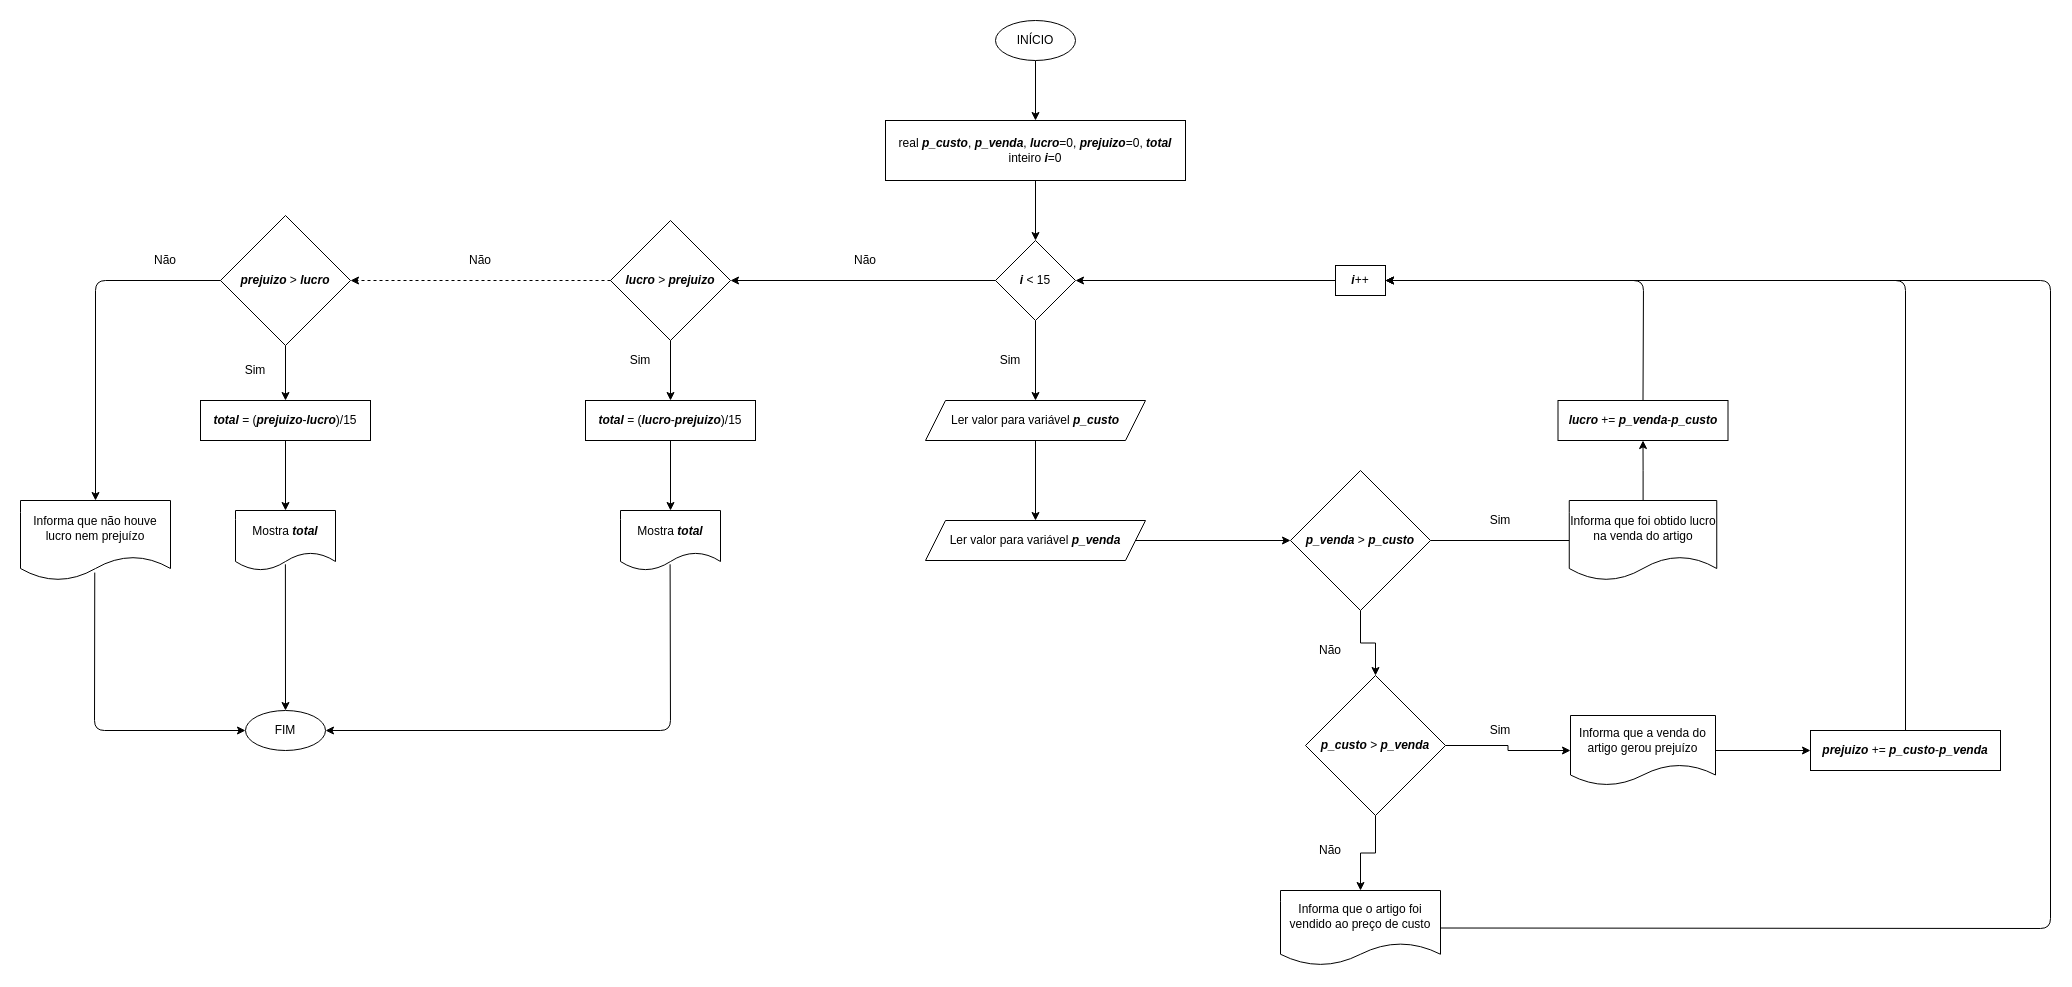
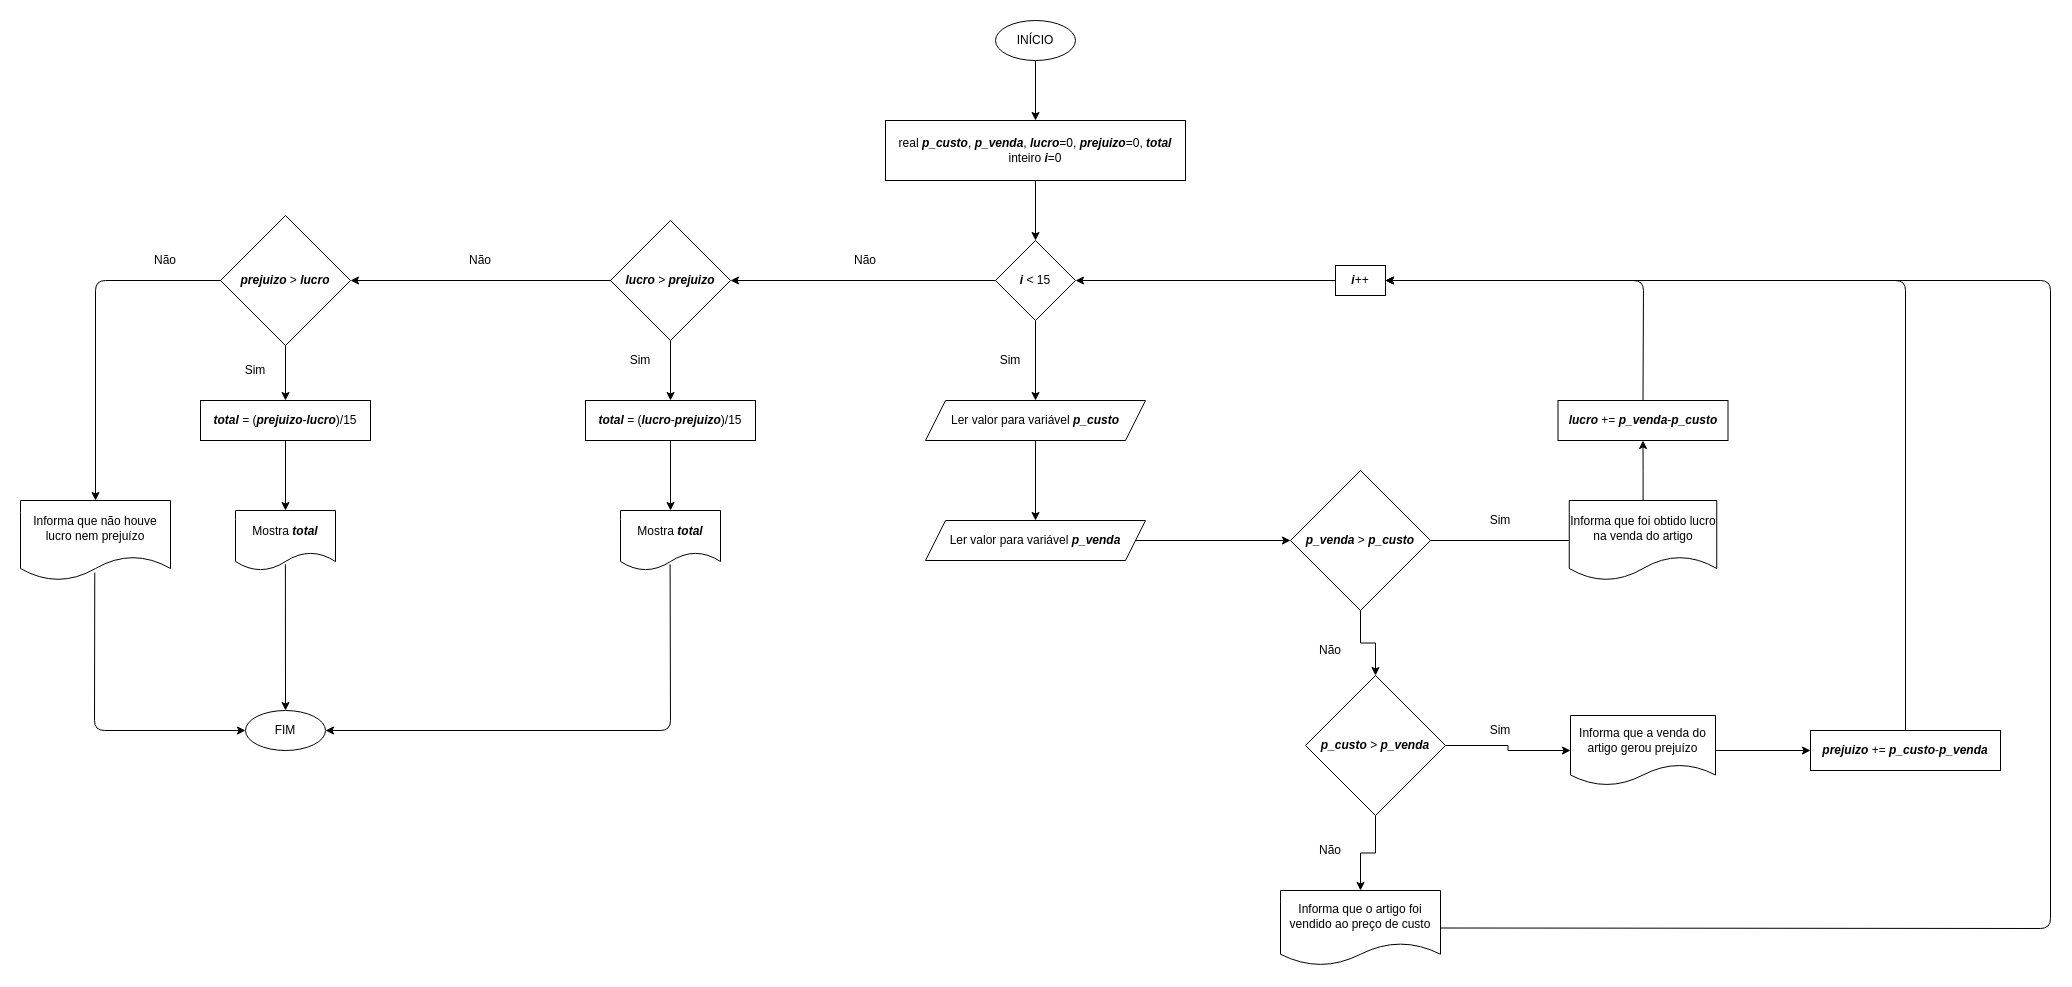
  <mxCell id="0" />
  <mxCell id="1" parent="0" />
  <mxCell id="2" value="" style="edgeStyle=orthogonalEdgeStyle;rounded=0;orthogonalLoop=1;jettySize=auto;html=1;" edge="1" parent="1" source="3" target="4"><mxGeometry relative="1" as="geometry" /></mxCell>
  <mxCell id="3" value="INÍCIO" style="ellipse;whiteSpace=wrap;html=1;" vertex="1" parent="1"><mxGeometry x="995" y="20" width="80" height="40" as="geometry" /></mxCell>
  <mxCell id="4" value="real &lt;i&gt;&lt;b&gt;p_custo&lt;/b&gt;&lt;/i&gt;, &lt;b&gt;&lt;i&gt;p_venda&lt;/i&gt;&lt;/b&gt;, &lt;i&gt;&lt;b&gt;lucro&lt;/b&gt;&lt;/i&gt;=0, &lt;b&gt;&lt;i&gt;prejuizo&lt;/i&gt;&lt;/b&gt;=0, &lt;b style=&quot;font-style: italic&quot;&gt;total&lt;/b&gt;&lt;br&gt;inteiro &lt;b style=&quot;font-style: italic&quot;&gt;i&lt;/b&gt;=0" style="rounded=0;whiteSpace=wrap;html=1;" vertex="1" parent="1"><mxGeometry x="885" y="120" width="300" height="60" as="geometry" /></mxCell>
  <mxCell id="5" value="" style="edgeStyle=orthogonalEdgeStyle;rounded=0;orthogonalLoop=1;jettySize=auto;html=1;" edge="1" parent="1" source="6" target="8"><mxGeometry relative="1" as="geometry" /></mxCell>
  <mxCell id="6" value="&lt;b&gt;&lt;i&gt;i&lt;/i&gt;&lt;/b&gt; &amp;lt; 15" style="rhombus;whiteSpace=wrap;html=1;" vertex="1" parent="1"><mxGeometry x="995" y="240" width="80" height="80" as="geometry" /></mxCell>
  <mxCell id="7" value="" style="edgeStyle=orthogonalEdgeStyle;rounded=0;orthogonalLoop=1;jettySize=auto;html=1;" edge="1" parent="1" source="8" target="10"><mxGeometry relative="1" as="geometry" /></mxCell>
  <mxCell id="8" value="Ler valor para variável &lt;b&gt;&lt;i&gt;p_custo&lt;/i&gt;&lt;/b&gt;" style="shape=parallelogram;perimeter=parallelogramPerimeter;whiteSpace=wrap;html=1;fixedSize=1;" vertex="1" parent="1"><mxGeometry x="925" y="400" width="220" height="40" as="geometry" /></mxCell>
  <mxCell id="9" value="" style="edgeStyle=orthogonalEdgeStyle;rounded=0;orthogonalLoop=1;jettySize=auto;html=1;" edge="1" parent="1" source="10" target="13"><mxGeometry relative="1" as="geometry" /></mxCell>
  <mxCell id="10" value="Ler valor para variável &lt;b&gt;&lt;i&gt;p_venda&lt;/i&gt;&lt;/b&gt;" style="shape=parallelogram;perimeter=parallelogramPerimeter;whiteSpace=wrap;html=1;fixedSize=1;" vertex="1" parent="1"><mxGeometry x="925" y="520" width="220" height="40" as="geometry" /></mxCell>
  <mxCell id="11" value="" style="edgeStyle=orthogonalEdgeStyle;rounded=0;orthogonalLoop=1;jettySize=auto;html=1;endArrow=none;" edge="1" parent="1" source="13" target="15"><mxGeometry relative="1" as="geometry" /></mxCell>
  <mxCell id="12" value="" style="edgeStyle=orthogonalEdgeStyle;rounded=0;orthogonalLoop=1;jettySize=auto;html=1;" edge="1" parent="1" source="13" target="19"><mxGeometry relative="1" as="geometry" /></mxCell>
  <mxCell id="13" value="&lt;b&gt;&lt;i&gt;p_venda&lt;/i&gt;&lt;/b&gt; &amp;gt; &lt;b&gt;&lt;i&gt;p_custo&lt;/i&gt;&lt;/b&gt;" style="rhombus;whiteSpace=wrap;html=1;" vertex="1" parent="1"><mxGeometry x="1290" y="470" width="140" height="140" as="geometry" /></mxCell>
  <mxCell id="14" value="" style="edgeStyle=orthogonalEdgeStyle;rounded=0;orthogonalLoop=1;jettySize=auto;html=1;" edge="1" parent="1" source="15" target="16"><mxGeometry relative="1" as="geometry" /></mxCell>
  <mxCell id="15" value="Informa que foi obtido lucro na venda do artigo" style="shape=document;whiteSpace=wrap;html=1;boundedLbl=1;" vertex="1" parent="1"><mxGeometry x="1568.75" y="500" width="147.5" height="80" as="geometry" /></mxCell>
  <mxCell id="16" value="&lt;b&gt;&lt;i&gt;lucro&lt;/i&gt;&lt;/b&gt; += &lt;b&gt;&lt;i&gt;p_venda&lt;/i&gt;&lt;/b&gt;-&lt;b&gt;&lt;i&gt;p_custo&lt;/i&gt;&lt;/b&gt;" style="rounded=0;whiteSpace=wrap;html=1;" vertex="1" parent="1"><mxGeometry x="1557.5" y="400" width="170" height="40" as="geometry" /></mxCell>
  <mxCell id="17" value="" style="edgeStyle=orthogonalEdgeStyle;rounded=0;orthogonalLoop=1;jettySize=auto;html=1;" edge="1" parent="1" source="19" target="21"><mxGeometry relative="1" as="geometry" /></mxCell>
  <mxCell id="18" value="" style="edgeStyle=orthogonalEdgeStyle;rounded=0;orthogonalLoop=1;jettySize=auto;html=1;" edge="1" parent="1" source="19" target="22"><mxGeometry relative="1" as="geometry" /></mxCell>
  <mxCell id="19" value="&lt;b&gt;&lt;i&gt;p_custo&lt;/i&gt;&lt;/b&gt; &amp;gt; &lt;b&gt;&lt;i&gt;p_venda&lt;/i&gt;&lt;/b&gt;" style="rhombus;whiteSpace=wrap;html=1;" vertex="1" parent="1"><mxGeometry x="1305" y="675" width="140" height="140" as="geometry" /></mxCell>
  <mxCell id="20" value="" style="edgeStyle=orthogonalEdgeStyle;rounded=0;orthogonalLoop=1;jettySize=auto;html=1;" edge="1" parent="1" source="21" target="23"><mxGeometry relative="1" as="geometry" /></mxCell>
  <mxCell id="21" value="Informa que a venda do artigo gerou prejuízo" style="shape=document;whiteSpace=wrap;html=1;boundedLbl=1;" vertex="1" parent="1"><mxGeometry x="1570" y="715" width="145" height="70" as="geometry" /></mxCell>
  <mxCell id="22" value="Informa que o artigo foi vendido ao preço de custo" style="shape=document;whiteSpace=wrap;html=1;boundedLbl=1;" vertex="1" parent="1"><mxGeometry x="1280" y="890" width="160" height="75" as="geometry" /></mxCell>
  <mxCell id="23" value="&lt;b&gt;&lt;i&gt;prejuizo&lt;/i&gt;&lt;/b&gt; += &lt;b&gt;&lt;i&gt;p_custo&lt;/i&gt;&lt;/b&gt;-&lt;b&gt;&lt;i&gt;p_venda&lt;/i&gt;&lt;/b&gt;" style="rounded=0;whiteSpace=wrap;html=1;" vertex="1" parent="1"><mxGeometry x="1810" y="730" width="190" height="40" as="geometry" /></mxCell>
  <mxCell id="24" value="&lt;b&gt;&lt;i&gt;i&lt;/i&gt;&lt;/b&gt;++" style="rounded=0;whiteSpace=wrap;html=1;" vertex="1" parent="1"><mxGeometry x="1335" y="265" width="50" height="30" as="geometry" /></mxCell>
  <mxCell id="25" value="" style="endArrow=classic;html=1;exitX=0.5;exitY=1;exitDx=0;exitDy=0;entryX=0.5;entryY=0;entryDx=0;entryDy=0;" edge="1" parent="1" source="4" target="6"><mxGeometry width="50" height="50" relative="1" as="geometry"><mxPoint x="1410" y="330" as="sourcePoint" /><mxPoint x="1460" y="280" as="targetPoint" /></mxGeometry></mxCell>
  <mxCell id="26" value="" style="endArrow=classic;html=1;entryX=1;entryY=0.5;entryDx=0;entryDy=0;exitX=0;exitY=0.5;exitDx=0;exitDy=0;" edge="1" parent="1" source="24" target="6"><mxGeometry width="50" height="50" relative="1" as="geometry"><mxPoint x="1410" y="660" as="sourcePoint" /><mxPoint x="1460" y="610" as="targetPoint" /></mxGeometry></mxCell>
  <mxCell id="27" value="" style="endArrow=classic;html=1;entryX=1;entryY=0.5;entryDx=0;entryDy=0;exitX=0.5;exitY=0;exitDx=0;exitDy=0;" edge="1" parent="1" source="16" target="24"><mxGeometry width="50" height="50" relative="1" as="geometry"><mxPoint x="1410" y="660" as="sourcePoint" /><mxPoint x="1460" y="610" as="targetPoint" /><Array as="points"><mxPoint x="1643" y="280" /></Array></mxGeometry></mxCell>
  <mxCell id="28" value="" style="endArrow=classic;html=1;exitX=0.5;exitY=0;exitDx=0;exitDy=0;entryX=1;entryY=0.5;entryDx=0;entryDy=0;" edge="1" parent="1" source="23" target="24"><mxGeometry width="50" height="50" relative="1" as="geometry"><mxPoint x="1410" y="660" as="sourcePoint" /><mxPoint x="1460" y="610" as="targetPoint" /><Array as="points"><mxPoint x="1905" y="280" /></Array></mxGeometry></mxCell>
  <mxCell id="29" value="" style="endArrow=classic;html=1;exitX=1;exitY=0.5;exitDx=0;exitDy=0;entryX=1;entryY=0.5;entryDx=0;entryDy=0;" edge="1" parent="1" source="22" target="24"><mxGeometry width="50" height="50" relative="1" as="geometry"><mxPoint x="1410" y="660" as="sourcePoint" /><mxPoint x="1460" y="610" as="targetPoint" /><Array as="points"><mxPoint x="2050" y="928" /><mxPoint x="2050" y="280" /></Array></mxGeometry></mxCell>
  <mxCell id="30" value="Sim" style="text;html=1;strokeColor=none;fillColor=none;align=center;verticalAlign=middle;whiteSpace=wrap;rounded=0;" vertex="1" parent="1"><mxGeometry x="1480" y="510" width="40" height="20" as="geometry" /></mxCell>
  <mxCell id="31" value="Não" style="text;html=1;strokeColor=none;fillColor=none;align=center;verticalAlign=middle;whiteSpace=wrap;rounded=0;" vertex="1" parent="1"><mxGeometry x="1310" y="640" width="40" height="20" as="geometry" /></mxCell>
  <mxCell id="32" value="Sim" style="text;html=1;strokeColor=none;fillColor=none;align=center;verticalAlign=middle;whiteSpace=wrap;rounded=0;" vertex="1" parent="1"><mxGeometry x="1480" y="720" width="40" height="20" as="geometry" /></mxCell>
  <mxCell id="33" value="Não" style="text;html=1;strokeColor=none;fillColor=none;align=center;verticalAlign=middle;whiteSpace=wrap;rounded=0;" vertex="1" parent="1"><mxGeometry x="1310" y="840" width="40" height="20" as="geometry" /></mxCell>
  <mxCell id="34" value="Sim" style="text;html=1;strokeColor=none;fillColor=none;align=center;verticalAlign=middle;whiteSpace=wrap;rounded=0;" vertex="1" parent="1"><mxGeometry x="990" y="350" width="40" height="20" as="geometry" /></mxCell>
  <mxCell id="35" value="&lt;b&gt;&lt;i&gt;lucro&lt;/i&gt;&lt;/b&gt; &amp;gt; &lt;b&gt;&lt;i&gt;prejuizo&lt;/i&gt;&lt;/b&gt;" style="rhombus;whiteSpace=wrap;html=1;" vertex="1" parent="1"><mxGeometry y="220" width="120" height="120" as="geometry" x="610" /></mxCell>
  <mxCell id="36" value="" style="edgeStyle=orthogonalEdgeStyle;rounded=0;orthogonalLoop=1;jettySize=auto;html=1;" edge="1" parent="1" source="37" target="38"><mxGeometry relative="1" as="geometry" /></mxCell>
  <mxCell id="37" value="&lt;b&gt;&lt;i&gt;total&lt;/i&gt;&lt;/b&gt; = (&lt;b&gt;&lt;i&gt;lucro&lt;/i&gt;&lt;/b&gt;-&lt;b&gt;&lt;i&gt;prejuizo&lt;/i&gt;&lt;/b&gt;)/15" style="rounded=0;whiteSpace=wrap;html=1;" vertex="1" parent="1"><mxGeometry x="585" y="400" width="170" height="40" as="geometry" /></mxCell>
  <mxCell id="38" value="Mostra &lt;b&gt;&lt;i&gt;total&lt;/i&gt;&lt;/b&gt;" style="shape=document;whiteSpace=wrap;html=1;boundedLbl=1;" vertex="1" parent="1"><mxGeometry x="620" y="510" width="100" height="60" as="geometry" /></mxCell>
  <mxCell id="39" value="" style="edgeStyle=orthogonalEdgeStyle;rounded=0;orthogonalLoop=1;jettySize=auto;html=1;" edge="1" parent="1" source="40" target="42"><mxGeometry relative="1" as="geometry" /></mxCell>
  <mxCell id="40" value="&lt;b&gt;&lt;i&gt;prejuizo&lt;/i&gt;&lt;/b&gt; &amp;gt; &lt;b&gt;&lt;i&gt;lucro&lt;/i&gt;&lt;/b&gt;" style="rhombus;whiteSpace=wrap;html=1;" vertex="1" parent="1"><mxGeometry x="220" y="215" width="130" height="130" as="geometry" /></mxCell>
  <mxCell id="41" value="" style="edgeStyle=orthogonalEdgeStyle;rounded=0;orthogonalLoop=1;jettySize=auto;html=1;" edge="1" parent="1" source="42" target="43"><mxGeometry relative="1" as="geometry" /></mxCell>
  <mxCell id="42" value="&lt;b&gt;&lt;i&gt;total&lt;/i&gt;&lt;/b&gt; = (&lt;b&gt;&lt;i&gt;prejuizo&lt;/i&gt;&lt;/b&gt;-&lt;b&gt;&lt;i&gt;lucro&lt;/i&gt;&lt;/b&gt;)/15" style="rounded=0;whiteSpace=wrap;html=1;" vertex="1" parent="1"><mxGeometry x="200" y="400" width="170" height="40" as="geometry" /></mxCell>
  <mxCell id="43" value="Mostra&amp;nbsp;&lt;b&gt;&lt;i&gt;total&lt;/i&gt;&lt;/b&gt;" style="shape=document;whiteSpace=wrap;html=1;boundedLbl=1;" vertex="1" parent="1"><mxGeometry x="235" y="510" width="100" height="60" as="geometry" /></mxCell>
  <mxCell id="44" value="FIM" style="ellipse;whiteSpace=wrap;html=1;" vertex="1" parent="1"><mxGeometry x="245" y="710" width="80" height="40" as="geometry" /></mxCell>
  <mxCell id="45" value="" style="endArrow=classic;html=1;entryX=1;entryY=0.5;entryDx=0;entryDy=0;exitX=0;exitY=0.5;exitDx=0;exitDy=0;" edge="1" parent="1" source="6" target="35"><mxGeometry width="50" height="50" relative="1" as="geometry"><mxPoint x="660" y="400" as="sourcePoint" /><mxPoint x="710" y="350" as="targetPoint" /></mxGeometry></mxCell>
  <mxCell id="46" value="" style="endArrow=classic;html=1;exitX=0.5;exitY=1;exitDx=0;exitDy=0;entryX=0.5;entryY=0;entryDx=0;entryDy=0;" edge="1" parent="1" source="35" target="37"><mxGeometry width="50" height="50" relative="1" as="geometry"><mxPoint x="660" y="400" as="sourcePoint" /><mxPoint x="710" y="350" as="targetPoint" /></mxGeometry></mxCell>
- <mxCell id="47" value="" style="endArrow=classic;html=1;entryX=1;entryY=0.5;entryDx=0;entryDy=0;exitX=0;exitY=0.5;exitDx=0;exitDy=0;dashed=1;" edge="1" parent="1" source="35" target="40"><mxGeometry width="50" height="50" relative="1" as="geometry"><mxPoint x="660" y="400" as="sourcePoint" /><mxPoint x="710" y="350" as="targetPoint" /></mxGeometry></mxCell>
+ <mxCell id="47" value="" style="endArrow=classic;html=1;entryX=1;entryY=0.5;entryDx=0;entryDy=0;exitX=0;exitY=0.5;exitDx=0;exitDy=0;" edge="1" parent="1" source="35" target="40"><mxGeometry width="50" height="50" relative="1" as="geometry"><mxPoint x="660" y="400" as="sourcePoint" /><mxPoint x="710" y="350" as="targetPoint" /></mxGeometry></mxCell>
  <mxCell id="48" value="Informa que não houve lucro nem prejuízo" style="shape=document;whiteSpace=wrap;html=1;boundedLbl=1;" vertex="1" parent="1"><mxGeometry x="20" y="500" width="150" height="80" as="geometry" /></mxCell>
  <mxCell id="49" value="" style="endArrow=classic;html=1;exitX=0;exitY=0.5;exitDx=0;exitDy=0;entryX=0.5;entryY=0;entryDx=0;entryDy=0;" edge="1" parent="1" source="40" target="48"><mxGeometry width="50" height="50" relative="1" as="geometry"><mxPoint x="250" y="380" as="sourcePoint" /><mxPoint x="300" y="330" as="targetPoint" /><Array as="points"><mxPoint x="95" y="280" /></Array></mxGeometry></mxCell>
  <mxCell id="50" value="" style="endArrow=classic;html=1;entryX=0.5;entryY=0;entryDx=0;entryDy=0;exitX=0.499;exitY=0.897;exitDx=0;exitDy=0;exitPerimeter=0;" edge="1" parent="1" source="43" target="44"><mxGeometry width="50" height="50" relative="1" as="geometry"><mxPoint x="250" y="600" as="sourcePoint" /><mxPoint x="300" y="550" as="targetPoint" /></mxGeometry></mxCell>
  <mxCell id="51" value="" style="endArrow=classic;html=1;entryX=0;entryY=0.5;entryDx=0;entryDy=0;exitX=0.495;exitY=0.901;exitDx=0;exitDy=0;exitPerimeter=0;" edge="1" parent="1" source="48" target="44"><mxGeometry width="50" height="50" relative="1" as="geometry"><mxPoint x="250" y="600" as="sourcePoint" /><mxPoint x="300" y="550" as="targetPoint" /><Array as="points"><mxPoint x="94" y="730" /></Array></mxGeometry></mxCell>
  <mxCell id="52" value="" style="endArrow=classic;html=1;entryX=1;entryY=0.5;entryDx=0;entryDy=0;exitX=0.496;exitY=0.897;exitDx=0;exitDy=0;exitPerimeter=0;" edge="1" parent="1" source="38" target="44"><mxGeometry width="50" height="50" relative="1" as="geometry"><mxPoint x="250" y="600" as="sourcePoint" /><mxPoint x="300" y="550" as="targetPoint" /><Array as="points"><mxPoint x="670" y="730" /></Array></mxGeometry></mxCell>
  <mxCell id="53" value="Não" style="text;html=1;strokeColor=none;fillColor=none;align=center;verticalAlign=middle;whiteSpace=wrap;rounded=0;" vertex="1" parent="1"><mxGeometry x="845" y="250" width="40" height="20" as="geometry" /></mxCell>
  <mxCell id="54" value="Sim" style="text;html=1;strokeColor=none;fillColor=none;align=center;verticalAlign=middle;whiteSpace=wrap;rounded=0;" vertex="1" parent="1"><mxGeometry x="620" y="350" width="40" height="20" as="geometry" /></mxCell>
  <mxCell id="55" value="Não" style="text;html=1;strokeColor=none;fillColor=none;align=center;verticalAlign=middle;whiteSpace=wrap;rounded=0;" vertex="1" parent="1"><mxGeometry x="460" y="250" width="40" height="20" as="geometry" /></mxCell>
  <mxCell id="56" value="Sim" style="text;html=1;strokeColor=none;fillColor=none;align=center;verticalAlign=middle;whiteSpace=wrap;rounded=0;" vertex="1" parent="1"><mxGeometry x="235" y="360" width="40" height="20" as="geometry" /></mxCell>
  <mxCell id="57" value="Não" style="text;html=1;strokeColor=none;fillColor=none;align=center;verticalAlign=middle;whiteSpace=wrap;rounded=0;" vertex="1" parent="1"><mxGeometry x="145" y="250" width="40" height="20" as="geometry" /></mxCell>
